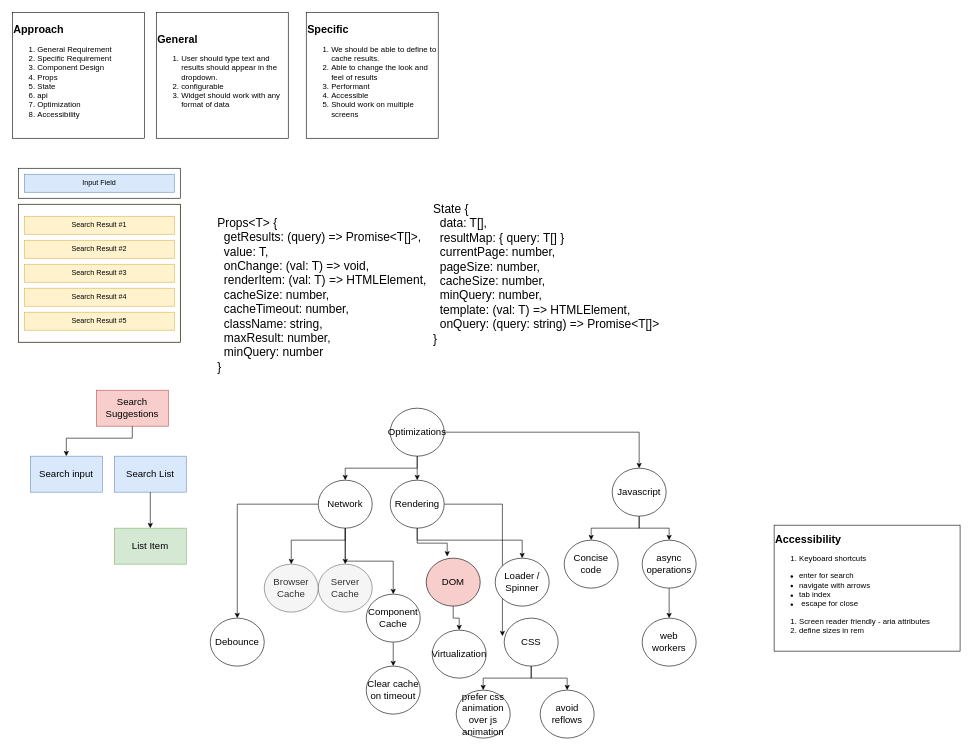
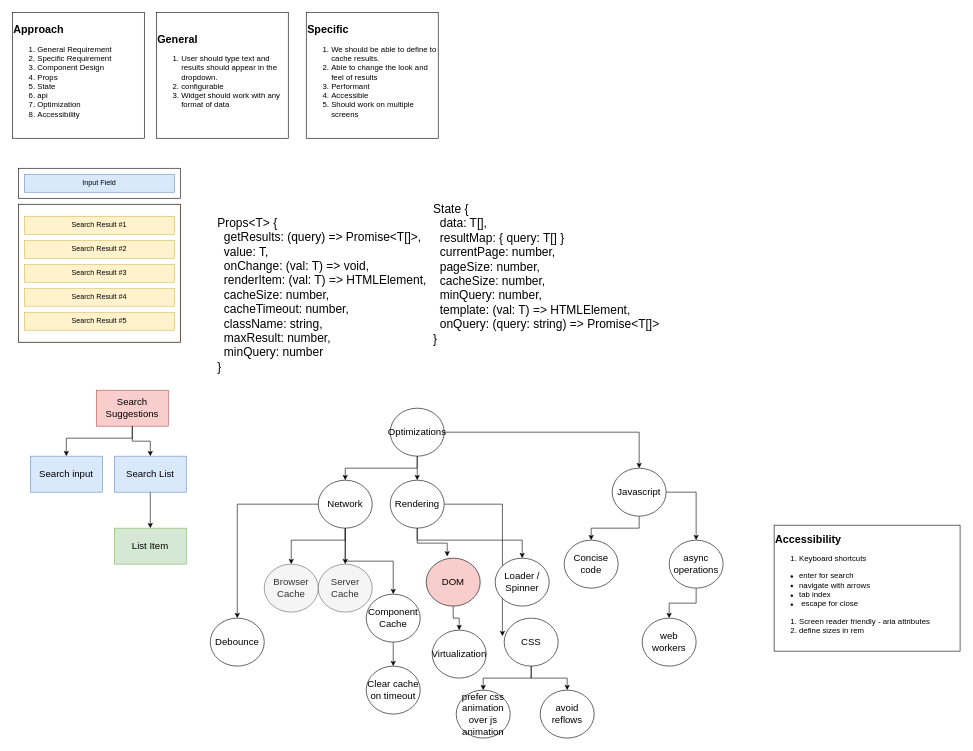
  <mxCell id="0" />
  <mxCell id="1" parent="0" />
  <mxCell id="2" value="&lt;font&gt;&lt;font style=&quot;font-weight: bold ; font-size: 18px&quot;&gt;Approach&lt;/font&gt;&lt;br&gt;&lt;ol style=&quot;font-size: 13px&quot;&gt;&lt;li&gt;General Requirement&lt;/li&gt;&lt;li&gt;Specific Requirement&lt;/li&gt;&lt;li&gt;Component Design&lt;/li&gt;&lt;li&gt;Props&lt;/li&gt;&lt;li&gt;State&lt;/li&gt;&lt;li&gt;api&lt;/li&gt;&lt;li&gt;Optimization&lt;/li&gt;&lt;li&gt;Accessibility&lt;/li&gt;&lt;/ol&gt;&lt;/font&gt;" style="rounded=0;whiteSpace=wrap;html=1;align=left;" vertex="1" parent="1"><mxGeometry x="20" y="20" width="220" height="210" as="geometry" /></mxCell>
  <mxCell id="3" value="&lt;font&gt;&lt;span style=&quot;font-size: 18px&quot;&gt;&lt;b&gt;General&lt;/b&gt;&lt;/span&gt;&lt;br&gt;&lt;ol style=&quot;font-size: 13px&quot;&gt;&lt;li&gt;User should type text and results should appear in the dropdown.&lt;/li&gt;&lt;li&gt;configurable&lt;/li&gt;&lt;li&gt;Widget should work with any format of data&lt;/li&gt;&lt;/ol&gt;&lt;/font&gt;" style="rounded=0;whiteSpace=wrap;html=1;align=left;" vertex="1" parent="1"><mxGeometry x="260" y="20" width="220" height="210" as="geometry" /></mxCell>
  <mxCell id="4" value="&lt;span style=&quot;font-size: 18px&quot;&gt;&lt;b&gt;Specific&lt;/b&gt;&lt;br&gt;&lt;ol style=&quot;font-size: 13px&quot;&gt;&lt;li&gt;We should be able to define to cache results.&lt;/li&gt;&lt;li&gt;Able to change the look and feel of results&lt;/li&gt;&lt;li&gt;Performant&amp;nbsp;&lt;/li&gt;&lt;li&gt;Accessible&lt;/li&gt;&lt;li&gt;Should work on multiple screens&lt;/li&gt;&lt;/ol&gt;&lt;/span&gt;" style="rounded=0;whiteSpace=wrap;html=1;align=left;" vertex="1" parent="1"><mxGeometry x="510" y="20" width="220" height="210" as="geometry" /></mxCell>
  <mxCell id="5" value="" style="group" vertex="1" connectable="0" parent="1"><mxGeometry x="30" y="280" width="270" height="290" as="geometry" /></mxCell>
  <mxCell id="6" value="" style="group" vertex="1" connectable="0" parent="5"><mxGeometry width="270" height="50" as="geometry" /></mxCell>
  <mxCell id="7" value="" style="rounded=0;whiteSpace=wrap;html=1;" vertex="1" parent="6"><mxGeometry width="270" height="50" as="geometry" /></mxCell>
  <mxCell id="8" value="Input Field" style="rounded=0;whiteSpace=wrap;html=1;fillColor=#dae8fc;strokeColor=#6c8ebf;" vertex="1" parent="6"><mxGeometry x="10" y="10" width="250" height="30" as="geometry" /></mxCell>
  <mxCell id="9" value="" style="group;fillColor=#fff2cc;strokeColor=#d6b656;" vertex="1" connectable="0" parent="5"><mxGeometry y="60" width="270" height="230" as="geometry" /></mxCell>
  <mxCell id="10" value="" style="rounded=0;whiteSpace=wrap;html=1;" vertex="1" parent="9"><mxGeometry width="270" height="230" as="geometry" /></mxCell>
  <mxCell id="11" value="Search Result #1" style="rounded=0;whiteSpace=wrap;html=1;fillColor=#fff2cc;strokeColor=#d6b656;" vertex="1" parent="9"><mxGeometry x="10" y="20" width="250" height="30" as="geometry" /></mxCell>
  <mxCell id="12" value="Search Result #2" style="rounded=0;whiteSpace=wrap;html=1;fillColor=#fff2cc;strokeColor=#d6b656;" vertex="1" parent="9"><mxGeometry x="10" y="60" width="250" height="30" as="geometry" /></mxCell>
  <mxCell id="13" value="Search Result #3" style="rounded=0;whiteSpace=wrap;html=1;fillColor=#fff2cc;strokeColor=#d6b656;" vertex="1" parent="9"><mxGeometry x="10" y="100" width="250" height="30" as="geometry" /></mxCell>
  <mxCell id="14" value="Search Result #4" style="rounded=0;whiteSpace=wrap;html=1;fillColor=#fff2cc;strokeColor=#d6b656;" vertex="1" parent="9"><mxGeometry x="10" y="140" width="250" height="30" as="geometry" /></mxCell>
  <mxCell id="15" value="Search Result #5" style="rounded=0;whiteSpace=wrap;html=1;fillColor=#fff2cc;strokeColor=#d6b656;" vertex="1" parent="9"><mxGeometry x="10" y="180" width="250" height="30" as="geometry" /></mxCell>
  <mxCell id="16" value="&lt;font style=&quot;font-size: 20px&quot;&gt;Props&amp;lt;T&amp;gt; {&lt;br&gt;&amp;nbsp; getResults: (query) =&amp;gt; Promise&amp;lt;T[]&amp;gt;,&lt;br&gt;&amp;nbsp; value: T,&lt;br&gt;&amp;nbsp; onChange: (val: T) =&amp;gt; void,&lt;br&gt;&amp;nbsp; renderItem: (val: T) =&amp;gt; HTMLElement,&lt;br&gt;&amp;nbsp; cacheSize: number,&lt;br&gt;&amp;nbsp; cacheTimeout: number,&lt;br&gt;&amp;nbsp; className: string,&lt;br&gt;&amp;nbsp; maxResult: number,&lt;br&gt;&amp;nbsp; minQuery: number&lt;br&gt;}&lt;/font&gt;" style="text;html=1;strokeColor=none;fillColor=none;align=left;verticalAlign=middle;whiteSpace=wrap;rounded=0;" vertex="1" parent="1"><mxGeometry x="360" y="300" width="410" height="380" as="geometry" /></mxCell>
  <mxCell id="17" value="&lt;font style=&quot;font-size: 20px&quot;&gt;State {&lt;br&gt;&amp;nbsp; data: T[],&lt;br&gt;&amp;nbsp; resultMap: { query: T[] }&lt;br&gt;&amp;nbsp; currentPage: number,&lt;br&gt;&amp;nbsp; pageSize: number,&lt;br&gt;&amp;nbsp; cacheSize: number,&lt;br&gt;&amp;nbsp; minQuery: number,&lt;br&gt;&amp;nbsp; template: (val: T) =&amp;gt; HTMLElement,&lt;br&gt;&amp;nbsp; onQuery: (query: string) =&amp;gt; Promise&amp;lt;T[]&amp;gt;&lt;br&gt;}&lt;/font&gt;" style="text;html=1;strokeColor=none;fillColor=none;align=left;verticalAlign=middle;whiteSpace=wrap;rounded=0;" vertex="1" parent="1"><mxGeometry x="720" y="320" width="420" height="270" as="geometry" /></mxCell>
  <mxCell id="18" value="" style="group" vertex="1" connectable="0" parent="1"><mxGeometry x="50" y="650" width="400" height="290" as="geometry" /></mxCell>
  <mxCell id="19" value="&lt;font style=&quot;font-size: 16px&quot;&gt;Search Suggestions&lt;/font&gt;" style="rounded=0;whiteSpace=wrap;html=1;align=center;fillColor=#f8cecc;strokeColor=#b85450;" vertex="1" parent="18"><mxGeometry x="110" width="120" height="60" as="geometry" /></mxCell>
  <mxCell id="20" value="&lt;font style=&quot;font-size: 16px&quot;&gt;Search input&lt;/font&gt;" style="rounded=0;whiteSpace=wrap;html=1;align=center;fillColor=#dae8fc;strokeColor=#6c8ebf;" vertex="1" parent="18"><mxGeometry y="110" width="120" height="60" as="geometry" /></mxCell>
  <mxCell id="21" style="edgeStyle=orthogonalEdgeStyle;rounded=0;orthogonalLoop=1;jettySize=auto;html=1;" edge="1" parent="18" source="19" target="20"><mxGeometry relative="1" as="geometry"><Array as="points"><mxPoint x="170" y="80" /><mxPoint x="60" y="80" /></Array></mxGeometry></mxCell>
  <mxCell id="22" value="&lt;font style=&quot;font-size: 16px&quot;&gt;Search List&lt;/font&gt;" style="rounded=0;whiteSpace=wrap;html=1;align=center;fillColor=#dae8fc;strokeColor=#6c8ebf;" vertex="1" parent="18"><mxGeometry x="140" y="110" width="120" height="60" as="geometry" /></mxCell>
+ <mxCell id="23" style="edgeStyle=orthogonalEdgeStyle;rounded=0;orthogonalLoop=1;jettySize=auto;html=1;" edge="1" parent="18" source="19" target="22"><mxGeometry relative="1" as="geometry" /></mxCell>
  <mxCell id="24" value="&lt;font style=&quot;font-size: 16px&quot;&gt;List Item&lt;/font&gt;" style="rounded=0;whiteSpace=wrap;html=1;align=center;fillColor=#d5e8d4;strokeColor=#82b366;" vertex="1" parent="18"><mxGeometry x="140" y="230" width="120" height="60" as="geometry" /></mxCell>
  <mxCell id="25" style="edgeStyle=orthogonalEdgeStyle;rounded=0;orthogonalLoop=1;jettySize=auto;html=1;entryX=0.5;entryY=0;entryDx=0;entryDy=0;" edge="1" parent="18" source="22" target="24"><mxGeometry relative="1" as="geometry" /></mxCell>
  <mxCell id="26" style="edgeStyle=orthogonalEdgeStyle;rounded=0;orthogonalLoop=1;jettySize=auto;html=1;" edge="1" parent="1" source="27" target="46"><mxGeometry relative="1" as="geometry" /></mxCell>
  <mxCell id="27" value="&lt;font style=&quot;font-size: 16px&quot;&gt;Optimizations&lt;/font&gt;" style="ellipse;whiteSpace=wrap;html=1;align=center;" vertex="1" parent="1"><mxGeometry x="650" y="680" width="90" height="80" as="geometry" /></mxCell>
  <mxCell id="28" style="edgeStyle=orthogonalEdgeStyle;rounded=0;orthogonalLoop=1;jettySize=auto;html=1;entryX=-0.033;entryY=0.375;entryDx=0;entryDy=0;entryPerimeter=0;" edge="1" parent="1" source="29" target="57"><mxGeometry relative="1" as="geometry" /></mxCell>
  <mxCell id="29" value="&lt;font style=&quot;font-size: 16px&quot;&gt;Rendering&lt;/font&gt;" style="ellipse;whiteSpace=wrap;html=1;align=center;" vertex="1" parent="1"><mxGeometry x="650" y="800" width="90" height="80" as="geometry" /></mxCell>
  <mxCell id="30" style="edgeStyle=orthogonalEdgeStyle;rounded=0;orthogonalLoop=1;jettySize=auto;html=1;entryX=0.5;entryY=0;entryDx=0;entryDy=0;" edge="1" parent="1" source="27" target="29"><mxGeometry x="470" y="680" as="geometry"><Array as="points"><mxPoint x="695" y="790" /><mxPoint x="695" y="790" /></Array></mxGeometry></mxCell>
  <mxCell id="31" style="edgeStyle=orthogonalEdgeStyle;rounded=0;orthogonalLoop=1;jettySize=auto;html=1;" edge="1" parent="1" source="33" target="48"><mxGeometry relative="1" as="geometry" /></mxCell>
  <mxCell id="32" style="edgeStyle=orthogonalEdgeStyle;rounded=0;orthogonalLoop=1;jettySize=auto;html=1;entryX=0.5;entryY=0;entryDx=0;entryDy=0;" edge="1" parent="1" source="33" target="54"><mxGeometry relative="1" as="geometry" /></mxCell>
  <mxCell id="33" value="&lt;font style=&quot;font-size: 16px&quot;&gt;Network&lt;/font&gt;" style="ellipse;whiteSpace=wrap;html=1;align=center;" vertex="1" parent="1"><mxGeometry x="530" y="800" width="90" height="80" as="geometry" /></mxCell>
  <mxCell id="34" style="edgeStyle=orthogonalEdgeStyle;rounded=0;orthogonalLoop=1;jettySize=auto;html=1;" edge="1" parent="1" source="27" target="33"><mxGeometry x="470" y="680" as="geometry"><Array as="points"><mxPoint x="695" y="780" /><mxPoint x="575" y="780" /></Array></mxGeometry></mxCell>
  <mxCell id="35" value="&lt;font style=&quot;font-size: 16px&quot;&gt;Server Cache&lt;/font&gt;" style="ellipse;whiteSpace=wrap;html=1;align=center;fillColor=#f5f5f5;strokeColor=#666666;fontColor=#333333;" vertex="1" parent="1"><mxGeometry x="530" y="940" width="90" height="80" as="geometry" /></mxCell>
  <mxCell id="36" style="edgeStyle=orthogonalEdgeStyle;rounded=0;orthogonalLoop=1;jettySize=auto;html=1;entryX=0.5;entryY=0;entryDx=0;entryDy=0;" edge="1" parent="1" source="33" target="35"><mxGeometry x="470" y="680" as="geometry"><Array as="points"><mxPoint x="575" y="920" /><mxPoint x="575" y="920" /></Array></mxGeometry></mxCell>
  <mxCell id="37" value="&lt;span style=&quot;font-size: 16px&quot;&gt;Browser Cache&lt;/span&gt;" style="ellipse;whiteSpace=wrap;html=1;align=center;fillColor=#f5f5f5;strokeColor=#666666;fontColor=#333333;" vertex="1" parent="1"><mxGeometry x="440" y="940" width="90" height="80" as="geometry" /></mxCell>
  <mxCell id="38" style="edgeStyle=orthogonalEdgeStyle;rounded=0;orthogonalLoop=1;jettySize=auto;html=1;" edge="1" parent="1" source="33" target="37"><mxGeometry x="470" y="680" as="geometry"><Array as="points"><mxPoint x="575" y="900" /></Array></mxGeometry></mxCell>
  <mxCell id="39" style="edgeStyle=orthogonalEdgeStyle;rounded=0;orthogonalLoop=1;jettySize=auto;html=1;" edge="1" parent="1" source="40" target="49"><mxGeometry relative="1" as="geometry" /></mxCell>
  <mxCell id="40" value="&lt;span style=&quot;font-size: 16px&quot;&gt;DOM&lt;/span&gt;" style="ellipse;whiteSpace=wrap;html=1;align=center;fillColor=#f8cecc;" vertex="1" parent="1"><mxGeometry x="710" y="930" width="90" height="80" as="geometry" /></mxCell>
  <mxCell id="41" style="edgeStyle=orthogonalEdgeStyle;rounded=0;orthogonalLoop=1;jettySize=auto;html=1;entryX=0.389;entryY=-0.037;entryDx=0;entryDy=0;entryPerimeter=0;" edge="1" parent="1" source="29" target="40"><mxGeometry x="470" y="680" as="geometry" /></mxCell>
  <mxCell id="42" value="&lt;font style=&quot;font-size: 16px&quot;&gt;Loader / Spinner&lt;/font&gt;" style="ellipse;whiteSpace=wrap;html=1;align=center;" vertex="1" parent="1"><mxGeometry x="825" y="930" width="90" height="80" as="geometry" /></mxCell>
  <mxCell id="43" style="edgeStyle=orthogonalEdgeStyle;rounded=0;orthogonalLoop=1;jettySize=auto;html=1;entryX=0.5;entryY=0;entryDx=0;entryDy=0;" edge="1" parent="1" source="29" target="42"><mxGeometry x="470" y="680" as="geometry"><Array as="points"><mxPoint x="695" y="900" /><mxPoint x="870" y="900" /></Array></mxGeometry></mxCell>
  <mxCell id="44" style="edgeStyle=orthogonalEdgeStyle;rounded=0;orthogonalLoop=1;jettySize=auto;html=1;entryX=0.5;entryY=0;entryDx=0;entryDy=0;" edge="1" parent="1" source="46" target="50"><mxGeometry relative="1" as="geometry" /></mxCell>
  <mxCell id="45" style="edgeStyle=orthogonalEdgeStyle;rounded=0;orthogonalLoop=1;jettySize=auto;html=1;" edge="1" parent="1" source="46" target="52"><mxGeometry relative="1" as="geometry" /></mxCell>
  <mxCell id="46" value="&lt;font style=&quot;font-size: 16px&quot;&gt;Javascript&lt;/font&gt;" style="ellipse;whiteSpace=wrap;html=1;align=center;" vertex="1" parent="1"><mxGeometry x="1020" y="780" width="90" height="80" as="geometry" /></mxCell>
  <mxCell id="47" style="edgeStyle=orthogonalEdgeStyle;rounded=0;orthogonalLoop=1;jettySize=auto;html=1;entryX=0.5;entryY=0;entryDx=0;entryDy=0;" edge="1" parent="1" source="48" target="60"><mxGeometry relative="1" as="geometry" /></mxCell>
  <mxCell id="48" value="&lt;font style=&quot;font-size: 16px&quot;&gt;Component Cache&lt;/font&gt;" style="ellipse;whiteSpace=wrap;html=1;align=center;" vertex="1" parent="1"><mxGeometry x="610" y="990" width="90" height="80" as="geometry" /></mxCell>
  <mxCell id="49" value="&lt;span style=&quot;font-size: 16px&quot;&gt;Virtualization&lt;/span&gt;" style="ellipse;whiteSpace=wrap;html=1;align=center;" vertex="1" parent="1"><mxGeometry x="720" y="1050" width="90" height="80" as="geometry" /></mxCell>
  <mxCell id="50" value="&lt;span style=&quot;font-size: 16px&quot;&gt;Concise code&lt;/span&gt;" style="ellipse;whiteSpace=wrap;html=1;align=center;" vertex="1" parent="1"><mxGeometry x="940" y="900" width="90" height="80" as="geometry" /></mxCell>
  <mxCell id="51" style="edgeStyle=orthogonalEdgeStyle;rounded=0;orthogonalLoop=1;jettySize=auto;html=1;entryX=0.5;entryY=0;entryDx=0;entryDy=0;" edge="1" parent="1" source="52" target="53"><mxGeometry relative="1" as="geometry" /></mxCell>
- <mxCell id="52" value="&lt;span style=&quot;font-size: 16px&quot;&gt;async operations&lt;/span&gt;" style="ellipse;whiteSpace=wrap;html=1;align=center;" vertex="1" parent="1"><mxGeometry x="1070" y="900" width="90" height="80" as="geometry" /></mxCell>
+ <mxCell id="52" value="&lt;span style=&quot;font-size: 16px&quot;&gt;async operations&lt;/span&gt;" style="ellipse;whiteSpace=wrap;html=1;align=center;" vertex="1" parent="1"><mxGeometry x="1115" y="900" width="90" height="80" as="geometry" /></mxCell>
  <mxCell id="53" value="&lt;span style=&quot;font-size: 16px&quot;&gt;web workers&lt;/span&gt;" style="ellipse;whiteSpace=wrap;html=1;align=center;" vertex="1" parent="1"><mxGeometry x="1070" y="1030" width="90" height="80" as="geometry" /></mxCell>
  <mxCell id="54" value="&lt;font style=&quot;font-size: 16px&quot;&gt;Debounce&lt;/font&gt;" style="ellipse;whiteSpace=wrap;html=1;align=center;" vertex="1" parent="1"><mxGeometry x="350" y="1030" width="90" height="80" as="geometry" /></mxCell>
  <mxCell id="55" style="edgeStyle=orthogonalEdgeStyle;rounded=0;orthogonalLoop=1;jettySize=auto;html=1;entryX=0.5;entryY=0;entryDx=0;entryDy=0;" edge="1" parent="1" source="57" target="58"><mxGeometry relative="1" as="geometry" /></mxCell>
  <mxCell id="56" style="edgeStyle=orthogonalEdgeStyle;rounded=0;orthogonalLoop=1;jettySize=auto;html=1;entryX=0.5;entryY=0;entryDx=0;entryDy=0;" edge="1" parent="1" source="57" target="59"><mxGeometry relative="1" as="geometry" /></mxCell>
  <mxCell id="57" value="&lt;font style=&quot;font-size: 16px&quot;&gt;CSS&lt;/font&gt;" style="ellipse;whiteSpace=wrap;html=1;align=center;" vertex="1" parent="1"><mxGeometry x="840" y="1030" width="90" height="80" as="geometry" /></mxCell>
  <mxCell id="58" value="&lt;span style=&quot;font-size: 16px&quot;&gt;prefer css animation over js animation&lt;/span&gt;" style="ellipse;whiteSpace=wrap;html=1;align=center;" vertex="1" parent="1"><mxGeometry x="760" y="1150" width="90" height="80" as="geometry" /></mxCell>
  <mxCell id="59" value="&lt;font style=&quot;font-size: 16px&quot;&gt;avoid reflows&lt;/font&gt;" style="ellipse;whiteSpace=wrap;html=1;align=center;" vertex="1" parent="1"><mxGeometry x="900" y="1150" width="90" height="80" as="geometry" /></mxCell>
  <mxCell id="60" value="&lt;font style=&quot;font-size: 16px&quot;&gt;Clear cache on timeout&lt;/font&gt;" style="ellipse;whiteSpace=wrap;html=1;align=center;" vertex="1" parent="1"><mxGeometry x="610" y="1110" width="90" height="80" as="geometry" /></mxCell>
  <mxCell id="61" value="&lt;font&gt;&lt;font style=&quot;font-weight: bold ; font-size: 18px&quot;&gt;Accessibility&lt;/font&gt;&lt;br&gt;&lt;ol style=&quot;font-size: 13px&quot;&gt;&lt;li&gt;&lt;font style=&quot;font-size: 13px&quot;&gt;Keyboard shortcuts&lt;/font&gt;&lt;/li&gt;&lt;/ol&gt;&lt;ul&gt;&lt;li&gt;&lt;font&gt;&lt;span style=&quot;font-size: 13px&quot;&gt;enter for search&lt;/span&gt;&lt;/font&gt;&lt;/li&gt;&lt;li&gt;&lt;font&gt;&lt;span style=&quot;font-size: 13px&quot;&gt;navigate with arrows&lt;/span&gt;&lt;/font&gt;&lt;/li&gt;&lt;li&gt;&lt;font&gt;&lt;span style=&quot;font-size: 13px&quot;&gt;tab index&lt;/span&gt;&lt;/font&gt;&lt;/li&gt;&lt;li&gt;&lt;font&gt;&lt;span style=&quot;font-size: 13px&quot;&gt;&amp;nbsp;escape for close&lt;/span&gt;&lt;/font&gt;&lt;/li&gt;&lt;/ul&gt;&lt;ol style=&quot;font-size: 13px&quot;&gt;&lt;li&gt;Screen reader friendly - aria attributes&lt;/li&gt;&lt;li&gt;define sizes in rem&lt;/li&gt;&lt;/ol&gt;&lt;/font&gt;" style="rounded=0;whiteSpace=wrap;html=1;align=left;" vertex="1" parent="1"><mxGeometry x="1290" y="875" width="310" height="210" as="geometry" /></mxCell>
